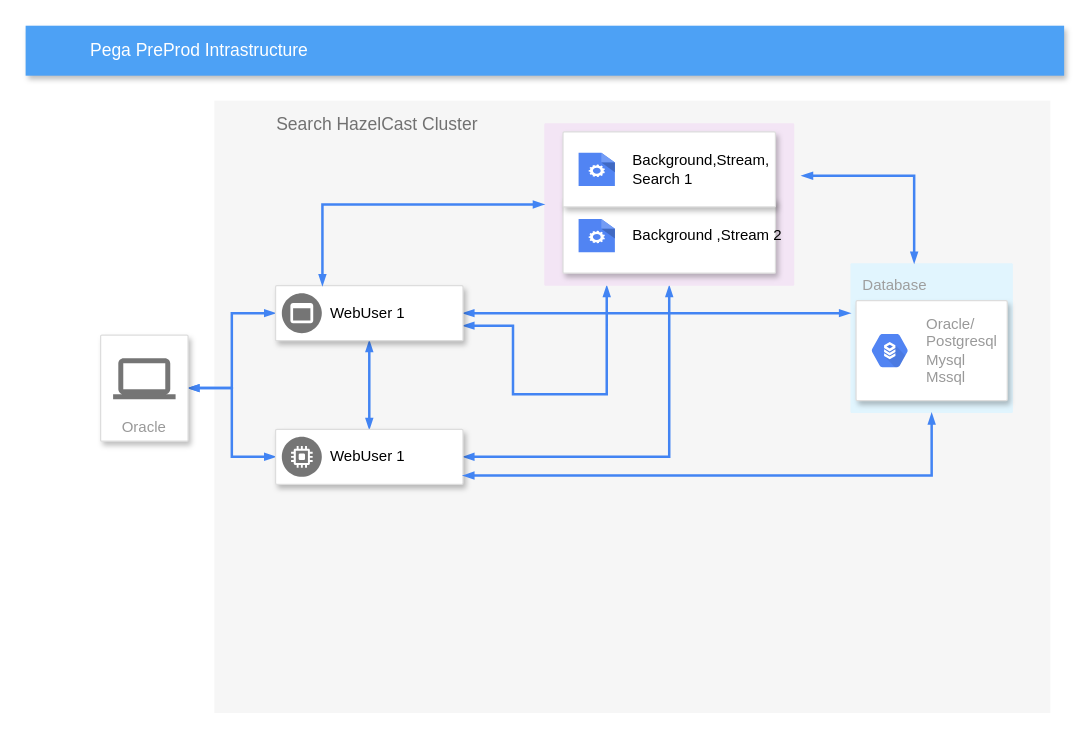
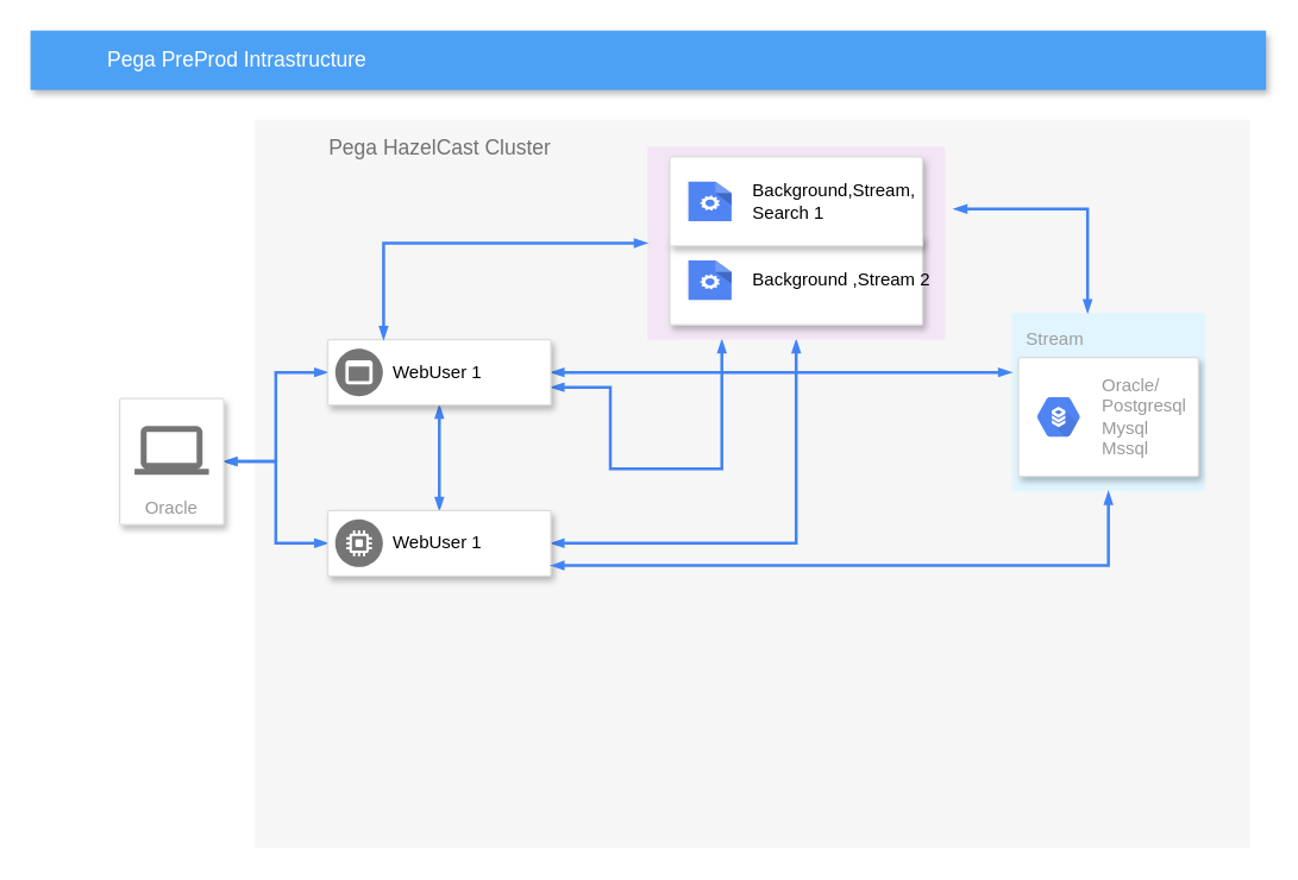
  <mxCell id="0" />
  <mxCell id="1" parent="0" />
- <mxCell id="2" value="Search HazelCast Cluster" style="fillColor=#F6F6F6;strokeColor=none;shadow=0;gradientColor=none;fontSize=14;align=left;spacing=10;fontColor=#717171;9E9E9E;verticalAlign=top;spacingTop=-4;fontStyle=0;spacingLeft=40;html=1;" parent="1" vertex="1"><mxGeometry x="171" y="80" width="669" height="490" as="geometry" /></mxCell>
- <mxCell id="3" value="Database" style="rounded=1;absoluteArcSize=1;arcSize=2;html=1;strokeColor=none;gradientColor=none;shadow=0;dashed=0;strokeColor=none;fontSize=12;fontColor=#9E9E9E;align=left;verticalAlign=top;spacing=10;spacingTop=-4;fillColor=#E1F5FE;" parent="1" vertex="1"><mxGeometry x="680" y="210" width="130" height="120" as="geometry" /></mxCell>
+ <mxCell id="2" value="Pega HazelCast Cluster" style="fillColor=#F6F6F6;strokeColor=none;shadow=0;gradientColor=none;fontSize=14;align=left;spacing=10;fontColor=#717171;9E9E9E;verticalAlign=top;spacingTop=-4;fontStyle=0;spacingLeft=40;html=1;" parent="1" vertex="1"><mxGeometry x="171" y="80" width="669" height="490" as="geometry" /></mxCell>
+ <mxCell id="3" value="Stream" style="rounded=1;absoluteArcSize=1;arcSize=2;html=1;strokeColor=none;gradientColor=none;shadow=0;dashed=0;strokeColor=none;fontSize=12;fontColor=#9E9E9E;align=left;verticalAlign=top;spacing=10;spacingTop=-4;fillColor=#E1F5FE;" parent="1" vertex="1"><mxGeometry x="680" y="210" width="130" height="120" as="geometry" /></mxCell>
  <mxCell id="4" value="Pega PreProd Intrastructure" style="fillColor=#4DA1F5;strokeColor=none;shadow=1;gradientColor=none;fontSize=14;align=left;spacingLeft=50;fontColor=#ffffff;html=1;" parent="1" vertex="1"><mxGeometry x="20" y="20" width="831" height="40" as="geometry" /></mxCell>
  <mxCell id="5" style="edgeStyle=orthogonalEdgeStyle;rounded=0;html=1;labelBackgroundColor=none;startArrow=blockThin;startFill=1;endArrow=blockThin;endFill=1;jettySize=auto;orthogonalLoop=1;strokeColor=#4284F3;strokeWidth=2;fontSize=10;fontColor=#999999;align=center;dashed=0;endSize=4;startSize=4;" parent="1" source="7" target="12" edge="1"><mxGeometry relative="1" as="geometry" /></mxCell>
  <mxCell id="6" style="edgeStyle=orthogonalEdgeStyle;rounded=0;html=1;labelBackgroundColor=none;startArrow=blockThin;startFill=1;endArrow=blockThin;endFill=1;jettySize=auto;orthogonalLoop=1;strokeColor=#4284F3;strokeWidth=2;fontSize=10;fontColor=#999999;align=center;dashed=0;endSize=4;startSize=4;" parent="1" source="7" target="15" edge="1"><mxGeometry relative="1" as="geometry" /></mxCell>
  <mxCell id="7" value="Oracle" style="strokeColor=#dddddd;fillColor=#ffffff;shadow=1;strokeWidth=1;rounded=1;absoluteArcSize=1;arcSize=2;labelPosition=center;verticalLabelPosition=middle;align=center;verticalAlign=bottom;spacingLeft=0;fontColor=#999999;fontSize=12;whiteSpace=wrap;spacingBottom=2;html=1;" parent="1" vertex="1"><mxGeometry x="80" y="267.5" width="70" height="85" as="geometry" /></mxCell>
  <mxCell id="8" value="" style="dashed=0;connectable=0;html=1;fillColor=#757575;strokeColor=none;shape=mxgraph.gcp2.laptop;part=1;" parent="7" vertex="1"><mxGeometry x="0.5" width="50" height="33" relative="1" as="geometry"><mxPoint x="-25" y="18.5" as="offset" /></mxGeometry></mxCell>
  <mxCell id="9" style="edgeStyle=orthogonalEdgeStyle;rounded=0;html=1;labelBackgroundColor=none;startArrow=blockThin;startFill=1;endArrow=blockThin;endFill=1;jettySize=auto;orthogonalLoop=1;strokeColor=#4284F3;strokeWidth=2;fontSize=10;fontColor=#999999;align=center;dashed=0;endSize=4;startSize=4;" parent="1" source="12" target="15" edge="1"><mxGeometry relative="1" as="geometry" /></mxCell>
  <mxCell id="10" style="edgeStyle=orthogonalEdgeStyle;rounded=0;html=1;labelBackgroundColor=none;startArrow=blockThin;startFill=1;endArrow=blockThin;endFill=1;jettySize=auto;orthogonalLoop=1;strokeColor=#4284F3;strokeWidth=2;fontSize=10;fontColor=#999999;align=center;dashed=0;endSize=4;startSize=4;" parent="1" source="12" target="3" edge="1"><mxGeometry relative="1" as="geometry"><mxPoint x="560" y="250" as="targetPoint" /><Array as="points"><mxPoint x="590" y="250" /><mxPoint x="590" y="250" /></Array></mxGeometry></mxCell>
  <mxCell id="11" style="edgeStyle=orthogonalEdgeStyle;rounded=0;html=1;labelBackgroundColor=none;startArrow=blockThin;startFill=1;endArrow=blockThin;endFill=1;jettySize=auto;orthogonalLoop=1;strokeColor=#4284F3;strokeWidth=2;fontSize=10;fontColor=#999999;align=center;dashed=0;endSize=4;startSize=4;entryX=0.25;entryY=1;entryDx=0;entryDy=0;entryPerimeter=0;" parent="1" source="12" target="20" edge="1"><mxGeometry relative="1" as="geometry"><Array as="points"><mxPoint x="410" y="260" /><mxPoint x="410" y="315" /><mxPoint x="485" y="315" /></Array><mxPoint x="450" y="315" as="targetPoint" /></mxGeometry></mxCell>
  <mxCell id="12" value="" style="strokeColor=#dddddd;fillColor=#ffffff;shadow=1;strokeWidth=1;rounded=1;absoluteArcSize=1;arcSize=2;fontSize=10;fontColor=#999999;align=left;html=1;" parent="1" vertex="1"><mxGeometry x="220" y="228" width="150" height="44" as="geometry" /></mxCell>
  <mxCell id="13" value="WebUser 1" style="dashed=0;connectable=0;html=1;fillColor=#757575;strokeColor=none;shape=mxgraph.gcp2.frontend_platform_services;part=1;labelPosition=right;verticalLabelPosition=middle;align=left;verticalAlign=middle;spacingLeft=5;fontColor=#000000;fontSize=12;" parent="12" vertex="1"><mxGeometry y="0.5" width="32" height="32" relative="1" as="geometry"><mxPoint x="5" y="-16" as="offset" /></mxGeometry></mxCell>
  <mxCell id="14" style="edgeStyle=orthogonalEdgeStyle;rounded=0;html=1;labelBackgroundColor=none;startArrow=blockThin;startFill=1;endArrow=blockThin;endFill=1;jettySize=auto;orthogonalLoop=1;strokeColor=#4284F3;strokeWidth=2;fontSize=10;fontColor=#999999;align=center;dashed=0;endSize=4;startSize=4;entryX=0.5;entryY=1;entryDx=0;entryDy=0;entryPerimeter=0;" parent="1" source="15" target="20" edge="1"><mxGeometry relative="1" as="geometry"><mxPoint x="450" y="315" as="targetPoint" /></mxGeometry></mxCell>
  <mxCell id="15" value="" style="strokeColor=#dddddd;fillColor=#ffffff;shadow=1;strokeWidth=1;rounded=1;absoluteArcSize=1;arcSize=2;fontSize=10;fontColor=#999999;align=left;html=1;" parent="1" vertex="1"><mxGeometry x="220" y="343" width="150" height="44" as="geometry" /></mxCell>
  <mxCell id="16" value="WebUser 1" style="dashed=0;connectable=0;html=1;fillColor=#757575;strokeColor=none;shape=mxgraph.gcp2.dedicated_game_server;part=1;labelPosition=right;verticalLabelPosition=middle;align=left;verticalAlign=middle;spacingLeft=5;fontColor=#000000;fontSize=12;" parent="15" vertex="1"><mxGeometry y="0.5" width="32" height="32" relative="1" as="geometry"><mxPoint x="5" y="-16" as="offset" /></mxGeometry></mxCell>
  <mxCell id="17" value="" style="strokeColor=#dddddd;fillColor=#ffffff;shadow=1;strokeWidth=1;rounded=1;absoluteArcSize=1;arcSize=2;fontSize=10;fontColor=#999999;align=left;html=1;" parent="1" vertex="1"><mxGeometry x="684.5" y="240" width="121" height="80" as="geometry" /></mxCell>
  <mxCell id="18" value="Oracle/&lt;br&gt;Postgresql&lt;br&gt;Mysql&lt;br&gt;Mssql" style="dashed=0;connectable=0;html=1;fillColor=#5184F3;strokeColor=none;shape=mxgraph.gcp2.hexIcon;prIcon=cloud_sql;part=1;labelPosition=right;verticalLabelPosition=middle;align=left;verticalAlign=middle;spacingLeft=5;fontColor=#999999;fontSize=12;" parent="17" vertex="1"><mxGeometry y="0.5" width="44" height="39" relative="1" as="geometry"><mxPoint x="5" y="-19.5" as="offset" /></mxGeometry></mxCell>
  <mxCell id="19" style="edgeStyle=orthogonalEdgeStyle;rounded=0;html=1;labelBackgroundColor=none;startArrow=blockThin;startFill=1;endArrow=blockThin;endFill=1;jettySize=auto;orthogonalLoop=1;strokeColor=#4284F3;strokeWidth=2;fontSize=10;fontColor=#999999;align=center;dashed=0;endSize=4;startSize=4;" parent="1" source="3" target="15" edge="1"><mxGeometry relative="1" as="geometry"><Array as="points"><mxPoint x="490" y="380" /><mxPoint x="490" y="380" /></Array></mxGeometry></mxCell>
  <mxCell id="20" value="" style="sketch=0;points=[[0,0,0],[0.25,0,0],[0.5,0,0],[0.75,0,0],[1,0,0],[1,0.25,0],[1,0.5,0],[1,0.75,0],[1,1,0],[0.75,1,0],[0.5,1,0],[0.25,1,0],[0,1,0],[0,0.75,0],[0,0.5,0],[0,0.25,0]];rounded=1;absoluteArcSize=1;arcSize=2;html=1;strokeColor=none;gradientColor=none;shadow=0;dashed=0;fontSize=12;fontColor=#9E9E9E;align=left;verticalAlign=top;spacing=10;spacingTop=-4;whiteSpace=wrap;fillColor=#F3E5F5;" parent="1" vertex="1"><mxGeometry x="435" y="98" width="200" height="130" as="geometry" /></mxCell>
  <mxCell id="21" value="" style="strokeColor=#dddddd;fillColor=#ffffff;shadow=1;strokeWidth=1;rounded=1;absoluteArcSize=1;arcSize=2;fontSize=10;fontColor=#999999;align=left;html=1;" parent="1" vertex="1"><mxGeometry x="450" y="158" width="170" height="60" as="geometry" /></mxCell>
  <mxCell id="22" value="&lt;font color=&quot;#000000&quot;&gt;Background ,Stream 2&lt;/font&gt;" style="dashed=0;connectable=0;html=1;fillColor=#5184F3;strokeColor=none;shape=mxgraph.gcp2.hexIcon;prIcon=process;part=1;labelPosition=right;verticalLabelPosition=middle;align=left;verticalAlign=middle;spacingLeft=5;fontColor=#999999;fontSize=12;" parent="21" vertex="1"><mxGeometry y="0.5" width="44" height="39" relative="1" as="geometry"><mxPoint x="5" y="-19.5" as="offset" /></mxGeometry></mxCell>
  <mxCell id="23" value="" style="strokeColor=#dddddd;fillColor=#ffffff;shadow=1;strokeWidth=1;rounded=1;absoluteArcSize=1;arcSize=2;fontSize=10;fontColor=#999999;align=left;html=1;" parent="1" vertex="1"><mxGeometry x="450" y="105" width="170" height="60" as="geometry" /></mxCell>
  <mxCell id="24" value="&lt;font color=&quot;#000000&quot;&gt;Background,Stream,&lt;br&gt;Search 1&lt;/font&gt;" style="dashed=0;connectable=0;html=1;fillColor=#5184F3;strokeColor=none;shape=mxgraph.gcp2.hexIcon;prIcon=process;part=1;labelPosition=right;verticalLabelPosition=middle;align=left;verticalAlign=middle;spacingLeft=5;fontColor=#999999;fontSize=12;" parent="23" vertex="1"><mxGeometry y="0.5" width="44" height="39" relative="1" as="geometry"><mxPoint x="5" y="-19.5" as="offset" /></mxGeometry></mxCell>
  <mxCell id="25" style="edgeStyle=orthogonalEdgeStyle;rounded=0;html=1;labelBackgroundColor=none;startArrow=blockThin;startFill=1;endArrow=blockThin;endFill=1;jettySize=auto;orthogonalLoop=1;strokeColor=#4284F3;strokeWidth=2;fontSize=10;fontColor=#999999;align=center;dashed=0;endSize=4;startSize=4;entryX=1.03;entryY=0.323;entryDx=0;entryDy=0;entryPerimeter=0;" parent="1" source="3" target="20" edge="1"><mxGeometry relative="1" as="geometry"><mxPoint x="740" y="125" as="sourcePoint" /><mxPoint x="680" y="165" as="targetPoint" /><Array as="points"><mxPoint x="731" y="140" /></Array></mxGeometry></mxCell>
  <mxCell id="26" style="edgeStyle=orthogonalEdgeStyle;rounded=0;html=1;labelBackgroundColor=none;startArrow=blockThin;startFill=1;endArrow=blockThin;endFill=1;jettySize=auto;orthogonalLoop=1;strokeColor=#4284F3;strokeWidth=2;fontSize=10;fontColor=#999999;align=center;dashed=0;endSize=4;startSize=4;entryX=0.25;entryY=0;entryDx=0;entryDy=0;" parent="1" source="20" target="12" edge="1"><mxGeometry relative="1" as="geometry"><mxPoint x="321" y="130" as="sourcePoint" /><mxPoint x="321" y="201" as="targetPoint" /></mxGeometry></mxCell>
